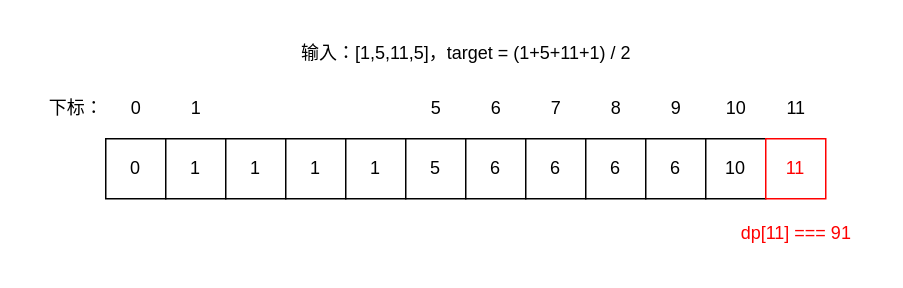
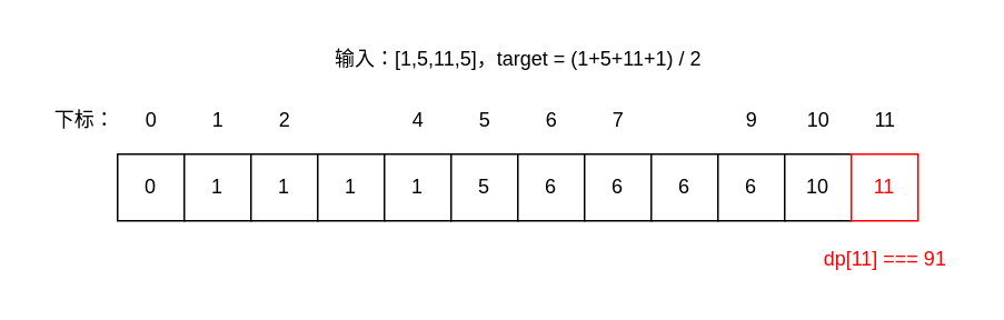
  <mxCell id="0" />
  <mxCell id="1" parent="0" />
  <mxCell id="2" value="0" style="whiteSpace=wrap;html=1;aspect=fixed;" vertex="1" parent="1"><mxGeometry x="70" y="92" width="40" height="40" as="geometry" /></mxCell>
  <mxCell id="3" value="1" style="whiteSpace=wrap;html=1;aspect=fixed;" vertex="1" parent="1"><mxGeometry x="110" y="92" width="40" height="40" as="geometry" /></mxCell>
  <mxCell id="4" value="1" style="whiteSpace=wrap;html=1;aspect=fixed;" vertex="1" parent="1"><mxGeometry x="150" y="92" width="40" height="40" as="geometry" /></mxCell>
  <mxCell id="5" value="1" style="whiteSpace=wrap;html=1;aspect=fixed;" vertex="1" parent="1"><mxGeometry x="190" y="92" width="40" height="40" as="geometry" /></mxCell>
  <mxCell id="6" value="1" style="whiteSpace=wrap;html=1;aspect=fixed;" vertex="1" parent="1"><mxGeometry x="230" y="92" width="40" height="40" as="geometry" /></mxCell>
  <mxCell id="7" value="5" style="whiteSpace=wrap;html=1;aspect=fixed;" vertex="1" parent="1"><mxGeometry x="270" y="92" width="40" height="40" as="geometry" /></mxCell>
  <mxCell id="8" value="6" style="whiteSpace=wrap;html=1;aspect=fixed;" vertex="1" parent="1"><mxGeometry x="310" y="92" width="40" height="40" as="geometry" /></mxCell>
  <mxCell id="9" value="6" style="whiteSpace=wrap;html=1;aspect=fixed;" vertex="1" parent="1"><mxGeometry x="350" y="92" width="40" height="40" as="geometry" /></mxCell>
  <mxCell id="10" value="6" style="whiteSpace=wrap;html=1;aspect=fixed;" vertex="1" parent="1"><mxGeometry x="390" y="92" width="40" height="40" as="geometry" /></mxCell>
  <mxCell id="11" value="6" style="whiteSpace=wrap;html=1;aspect=fixed;" vertex="1" parent="1"><mxGeometry x="430" y="92" width="40" height="40" as="geometry" /></mxCell>
  <mxCell id="12" value="10" style="whiteSpace=wrap;html=1;aspect=fixed;" vertex="1" parent="1"><mxGeometry x="470" y="92" width="40" height="40" as="geometry" /></mxCell>
  <mxCell id="13" value="&lt;font style=&quot;color: rgb(255, 0, 0);&quot;&gt;11&lt;/font&gt;" style="whiteSpace=wrap;html=1;aspect=fixed;strokeColor=#FF0000;" vertex="1" parent="1"><mxGeometry x="510" y="92" width="40" height="40" as="geometry" /></mxCell>
  <mxCell id="14" value="0" style="text;html=1;align=center;verticalAlign=middle;resizable=0;points=[];autosize=1;strokeColor=none;fillColor=none;" vertex="1" parent="1"><mxGeometry x="75" y="57" width="30" height="30" as="geometry" /></mxCell>
  <mxCell id="15" value="1" style="text;html=1;align=center;verticalAlign=middle;resizable=0;points=[];autosize=1;strokeColor=none;fillColor=none;" vertex="1" parent="1"><mxGeometry x="115" y="57" width="30" height="30" as="geometry" /></mxCell>
+ <mxCell id="16" value="2" style="text;html=1;align=center;verticalAlign=middle;resizable=0;points=[];autosize=1;strokeColor=none;fillColor=none;" vertex="1" parent="1"><mxGeometry x="155" y="57" width="30" height="30" as="geometry" /></mxCell>
+ <mxCell id="17" value="4" style="text;html=1;align=center;verticalAlign=middle;resizable=0;points=[];autosize=1;strokeColor=none;fillColor=none;" vertex="1" parent="1"><mxGeometry x="235" y="57" width="30" height="30" as="geometry" /></mxCell>
  <mxCell id="18" value="5" style="text;html=1;align=center;verticalAlign=middle;resizable=0;points=[];autosize=1;strokeColor=none;fillColor=none;" vertex="1" parent="1"><mxGeometry x="275" y="57" width="30" height="30" as="geometry" /></mxCell>
  <mxCell id="19" value="6" style="text;html=1;align=center;verticalAlign=middle;resizable=0;points=[];autosize=1;strokeColor=none;fillColor=none;" vertex="1" parent="1"><mxGeometry x="315" y="57" width="30" height="30" as="geometry" /></mxCell>
  <mxCell id="20" value="7" style="text;html=1;align=center;verticalAlign=middle;resizable=0;points=[];autosize=1;strokeColor=none;fillColor=none;" vertex="1" parent="1"><mxGeometry x="355" y="57" width="30" height="30" as="geometry" /></mxCell>
- <mxCell id="21" value="8" style="text;html=1;align=center;verticalAlign=middle;resizable=0;points=[];autosize=1;strokeColor=none;fillColor=none;" vertex="1" parent="1"><mxGeometry x="395" y="57" width="30" height="30" as="geometry" /></mxCell>
  <mxCell id="22" value="9" style="text;html=1;align=center;verticalAlign=middle;resizable=0;points=[];autosize=1;strokeColor=none;fillColor=none;" vertex="1" parent="1"><mxGeometry x="435" y="57" width="30" height="30" as="geometry" /></mxCell>
  <mxCell id="23" value="10" style="text;html=1;align=center;verticalAlign=middle;resizable=0;points=[];autosize=1;strokeColor=none;fillColor=none;" vertex="1" parent="1"><mxGeometry x="470" y="57" width="40" height="30" as="geometry" /></mxCell>
  <mxCell id="24" value="11" style="text;html=1;align=center;verticalAlign=middle;resizable=0;points=[];autosize=1;strokeColor=none;fillColor=none;" vertex="1" parent="1"><mxGeometry x="510" y="57" width="40" height="30" as="geometry" /></mxCell>
  <mxCell id="25" value="下标：" style="text;html=1;align=center;verticalAlign=middle;resizable=0;points=[];autosize=1;strokeColor=none;fillColor=none;" vertex="1" parent="1"><mxGeometry x="20" y="57" width="60" height="30" as="geometry" /></mxCell>
  <mxCell id="26" value="输入：[1,5,11,5]，target = (1+5+11+1) / 2" style="text;html=1;align=center;verticalAlign=middle;resizable=0;points=[];autosize=1;strokeColor=none;fillColor=none;" vertex="1" parent="1"><mxGeometry x="190" y="20" width="240" height="30" as="geometry" /></mxCell>
  <mxCell id="27" value="&lt;font color=&quot;#ff0000&quot;&gt;dp[11] === 91&lt;/font&gt;" style="text;html=1;align=center;verticalAlign=middle;resizable=0;points=[];autosize=1;strokeColor=none;fillColor=none;" vertex="1" parent="1"><mxGeometry x="480" y="140" width="100" height="30" as="geometry" /></mxCell>
